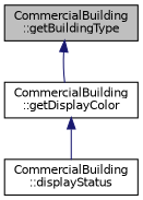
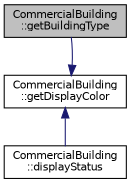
  digraph {
    rankdir=TB
    node [color=black fillcolor=white fontname=Helvetica fontsize=10 shape=record style=filled]
    edge [color=midnightblue dir=back fontname=Helvetica fontsize=10 labelfontname=Helvetica labelfontsize=10 style=solid]
    n1 [fillcolor=grey75 fontcolor=black height=0.2 label="CommercialBuilding\l::getBuildingType" width=0.4]
    n2 [height=0.2 label="CommercialBuilding\l::getDisplayColor" width=0.4]
    n3 [height=0.2 label="CommercialBuilding\l::displayStatus" width=0.4]
-   n1 -> n2
+   n2 -> n1
    n2 -> n3
  }
